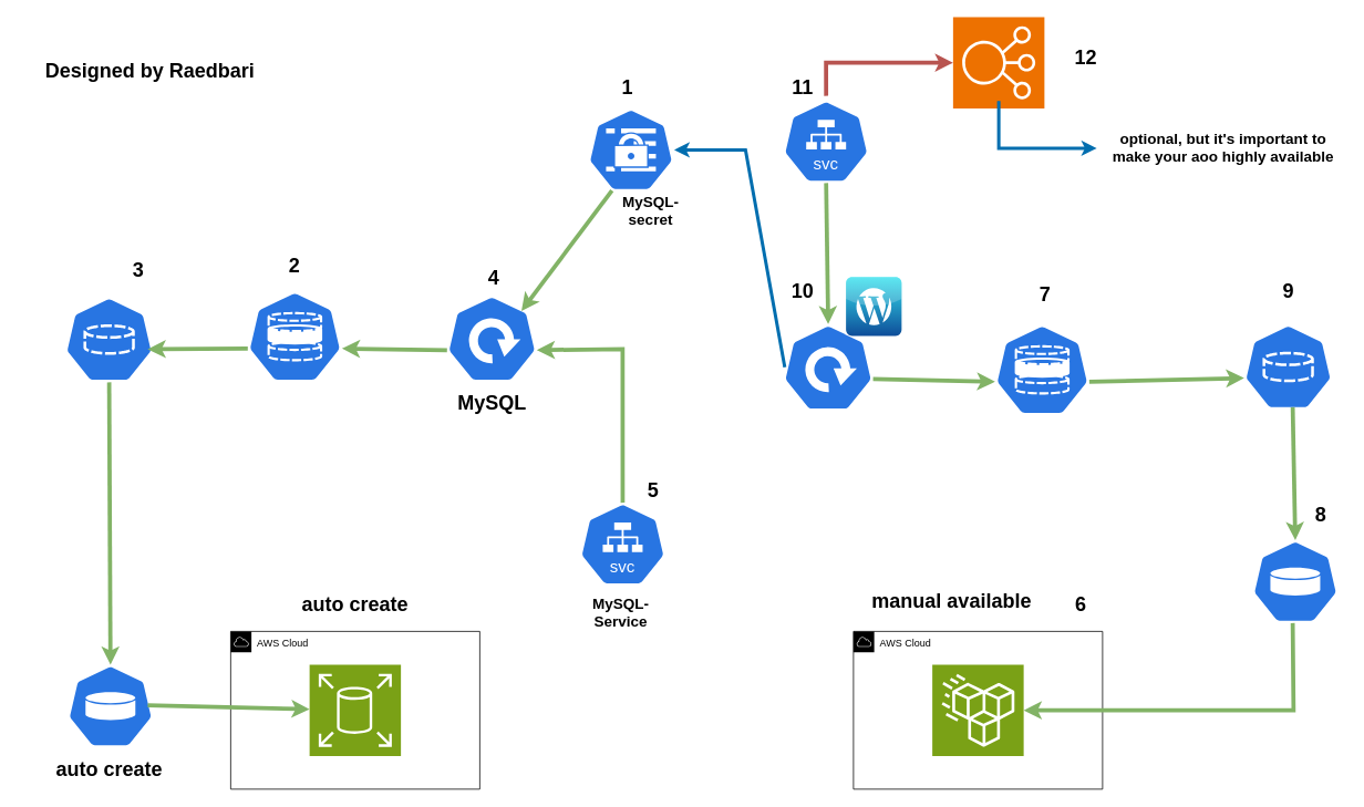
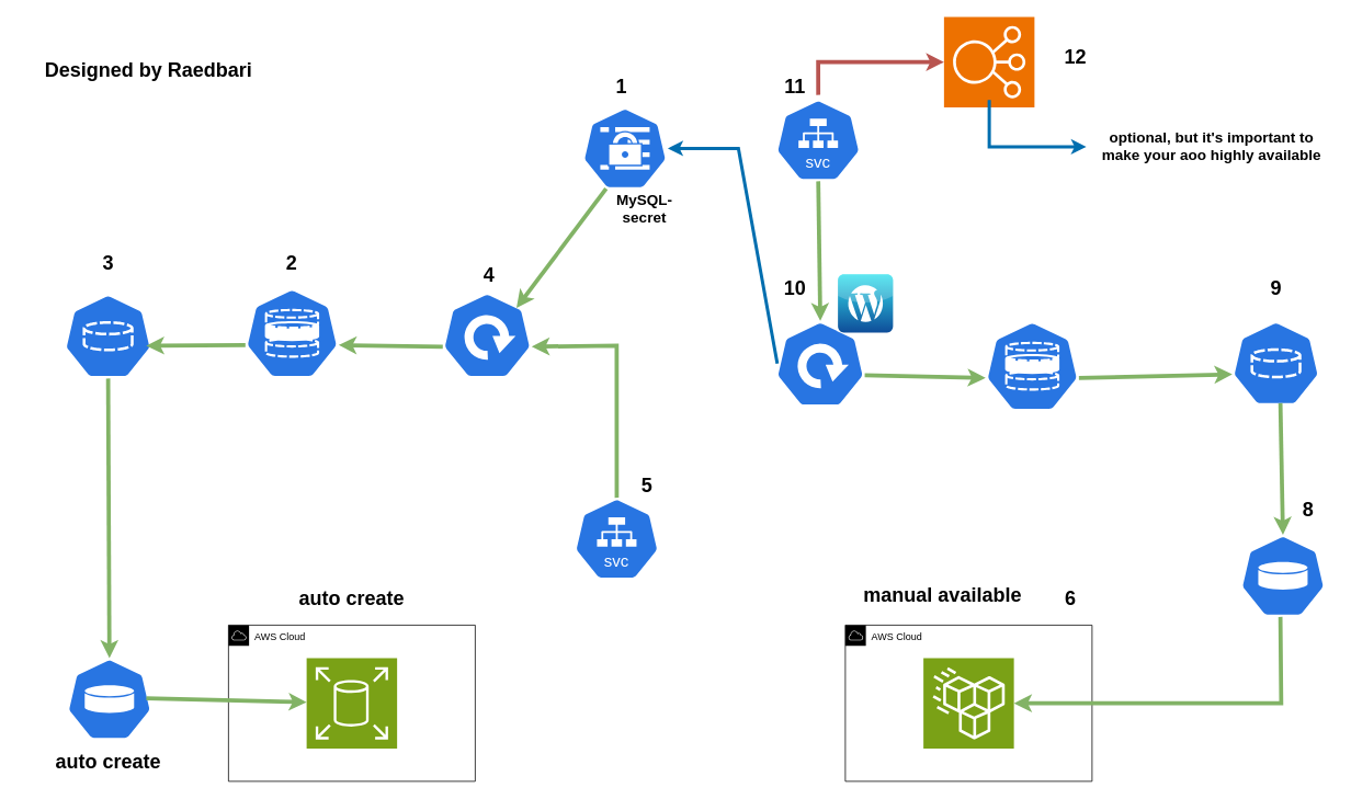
  <mxCell id="0" />
  <mxCell id="1" parent="0" />
  <mxCell id="2" value="" style="aspect=fixed;sketch=0;html=1;dashed=0;whitespace=wrap;verticalLabelPosition=bottom;verticalAlign=top;fillColor=#2875E2;strokeColor=#ffffff;points=[[0.005,0.63,0],[0.1,0.2,0],[0.9,0.2,0],[0.5,0,0],[0.995,0.63,0],[0.72,0.99,0],[0.5,1,0],[0.28,0.99,0]];shape=mxgraph.kubernetes.icon2;prIcon=secret" parent="1" vertex="1"><mxGeometry x="707" y="130" width="104.16" height="100" as="geometry" /></mxCell>
  <mxCell id="3" value="" style="aspect=fixed;sketch=0;html=1;dashed=0;whitespace=wrap;verticalLabelPosition=bottom;verticalAlign=top;fillColor=#2875E2;strokeColor=#ffffff;points=[[0.005,0.63,0],[0.1,0.2,0],[0.9,0.2,0],[0.5,0,0],[0.995,0.63,0],[0.72,0.99,0],[0.5,1,0],[0.28,0.99,0]];shape=mxgraph.kubernetes.icon2;prIcon=pv" parent="1" vertex="1"><mxGeometry x="80.12" y="800" width="104.17" height="100" as="geometry" /></mxCell>
  <mxCell id="4" value="" style="aspect=fixed;sketch=0;html=1;dashed=0;whitespace=wrap;verticalLabelPosition=bottom;verticalAlign=top;fillColor=#2875E2;strokeColor=#ffffff;points=[[0.005,0.63,0],[0.1,0.2,0],[0.9,0.2,0],[0.5,0,0],[0.995,0.63,0],[0.72,0.99,0],[0.5,1,0],[0.28,0.99,0]];shape=mxgraph.kubernetes.icon2;prIcon=pvc" parent="1" vertex="1"><mxGeometry x="77" y="357" width="107.29" height="103" as="geometry" /></mxCell>
  <mxCell id="5" value="" style="aspect=fixed;sketch=0;html=1;dashed=0;whitespace=wrap;verticalLabelPosition=bottom;verticalAlign=top;fillColor=#2875E2;strokeColor=#ffffff;points=[[0.005,0.63,0],[0.1,0.2,0],[0.9,0.2,0],[0.5,0,0],[0.995,0.63,0],[0.72,0.99,0],[0.5,1,0],[0.28,0.99,0]];shape=mxgraph.kubernetes.icon2;prIcon=deploy" parent="1" vertex="1"><mxGeometry x="537" y="355.2" width="109.17" height="104.8" as="geometry" /></mxCell>
  <mxCell id="6" value="" style="aspect=fixed;sketch=0;html=1;dashed=0;whitespace=wrap;verticalLabelPosition=bottom;verticalAlign=top;fillColor=#2875E2;strokeColor=#ffffff;points=[[0.005,0.63,0],[0.1,0.2,0],[0.9,0.2,0],[0.5,0,0],[0.995,0.63,0],[0.72,0.99,0],[0.5,1,0],[0.28,0.99,0]];shape=mxgraph.kubernetes.icon2;kubernetesLabel=1;prIcon=svc" parent="1" vertex="1"><mxGeometry x="697" y="605" width="104.17" height="100" as="geometry" /></mxCell>
  <mxCell id="7" value="" style="aspect=fixed;sketch=0;html=1;dashed=0;whitespace=wrap;verticalLabelPosition=bottom;verticalAlign=top;fillColor=#2875E2;strokeColor=#ffffff;points=[[0.005,0.63,0],[0.1,0.2,0],[0.9,0.2,0],[0.5,0,0],[0.995,0.63,0],[0.72,0.99,0],[0.5,1,0],[0.28,0.99,0]];shape=mxgraph.kubernetes.icon2;prIcon=sc" parent="1" vertex="1"><mxGeometry x="297" y="350" width="114.58" height="110" as="geometry" /></mxCell>
  <mxCell id="8" value="" style="aspect=fixed;sketch=0;html=1;dashed=0;whitespace=wrap;verticalLabelPosition=bottom;verticalAlign=top;fillColor=#2875E2;strokeColor=#ffffff;points=[[0.005,0.63,0],[0.1,0.2,0],[0.9,0.2,0],[0.5,0,0],[0.995,0.63,0],[0.72,0.99,0],[0.5,1,0],[0.28,0.99,0]];shape=mxgraph.kubernetes.icon2;prIcon=sc" parent="1" vertex="1"><mxGeometry x="1197" y="390" width="114.58" height="110" as="geometry" /></mxCell>
  <mxCell id="9" value="" style="endArrow=classic;html=1;rounded=0;entryX=0.826;entryY=0.18;entryDx=0;entryDy=0;entryPerimeter=0;exitX=0.28;exitY=0.99;exitDx=0;exitDy=0;exitPerimeter=0;fillColor=#d5e8d4;strokeColor=#82b366;strokeWidth=5;gradientColor=#97d077;" parent="1" source="2" target="5" edge="1"><mxGeometry width="50" height="50" relative="1" as="geometry"><mxPoint x="697" y="290" as="sourcePoint" /><mxPoint x="757" y="230" as="targetPoint" /><Array as="points" /></mxGeometry></mxCell>
  <mxCell id="10" value="" style="endArrow=classic;html=1;rounded=0;entryX=0.932;entryY=0.612;entryDx=0;entryDy=0;entryPerimeter=0;exitX=0.005;exitY=0.63;exitDx=0;exitDy=0;exitPerimeter=0;fillColor=#d5e8d4;strokeColor=#82b366;strokeWidth=5;gradientColor=#97d077;" parent="1" source="7" target="4" edge="1"><mxGeometry width="50" height="50" relative="1" as="geometry"><mxPoint x="237" y="470" as="sourcePoint" /><mxPoint x="287" y="420" as="targetPoint" /></mxGeometry></mxCell>
  <mxCell id="11" value="" style="endArrow=classic;html=1;rounded=0;exitX=0.005;exitY=0.63;exitDx=0;exitDy=0;exitPerimeter=0;entryX=0.995;entryY=0.63;entryDx=0;entryDy=0;entryPerimeter=0;fillColor=#d5e8d4;strokeColor=#82b366;strokeWidth=5;gradientColor=#97d077;" parent="1" source="5" target="7" edge="1"><mxGeometry width="50" height="50" relative="1" as="geometry"><mxPoint x="477" y="450" as="sourcePoint" /><mxPoint x="411" y="419" as="targetPoint" /></mxGeometry></mxCell>
  <mxCell id="12" value="" style="endArrow=classic;html=1;rounded=0;entryX=0.5;entryY=0;entryDx=0;entryDy=0;entryPerimeter=0;exitX=0.5;exitY=1;exitDx=0;exitDy=0;exitPerimeter=0;fillColor=#d5e8d4;strokeColor=#82b366;strokeWidth=5;gradientColor=#97d077;" parent="1" source="4" target="3" edge="1"><mxGeometry width="50" height="50" relative="1" as="geometry"><mxPoint x="80.12" y="580" as="sourcePoint" /><mxPoint x="210.12" y="510" as="targetPoint" /><Array as="points" /></mxGeometry></mxCell>
  <mxCell id="13" value="" style="endArrow=classic;html=1;rounded=0;exitX=0.5;exitY=0;exitDx=0;exitDy=0;exitPerimeter=0;entryX=0.995;entryY=0.63;entryDx=0;entryDy=0;entryPerimeter=0;fillColor=#d5e8d4;strokeColor=#82b366;strokeWidth=5;gradientColor=#97d077;" parent="1" source="6" target="5" edge="1"><mxGeometry width="50" height="50" relative="1" as="geometry"><mxPoint x="727" y="500" as="sourcePoint" /><mxPoint x="749" y="410" as="targetPoint" /><Array as="points"><mxPoint x="749" y="420" /></Array></mxGeometry></mxCell>
  <mxCell id="14" value="" style="aspect=fixed;sketch=0;html=1;dashed=0;whitespace=wrap;verticalLabelPosition=bottom;verticalAlign=top;fillColor=#2875E2;strokeColor=#ffffff;points=[[0.005,0.63,0],[0.1,0.2,0],[0.9,0.2,0],[0.5,0,0],[0.995,0.63,0],[0.72,0.99,0],[0.5,1,0],[0.28,0.99,0]];shape=mxgraph.kubernetes.icon2;kubernetesLabel=1;prIcon=svc" parent="1" vertex="1"><mxGeometry x="942" y="120" width="104.17" height="100" as="geometry" /></mxCell>
  <mxCell id="15" value="" style="aspect=fixed;sketch=0;html=1;dashed=0;whitespace=wrap;verticalLabelPosition=bottom;verticalAlign=top;fillColor=#2875E2;strokeColor=#ffffff;points=[[0.005,0.63,0],[0.1,0.2,0],[0.9,0.2,0],[0.5,0,0],[0.995,0.63,0],[0.72,0.99,0],[0.5,1,0],[0.28,0.99,0]];shape=mxgraph.kubernetes.icon2;prIcon=pv" parent="1" vertex="1"><mxGeometry x="1507" y="650" width="104.17" height="100" as="geometry" /></mxCell>
  <mxCell id="16" value="" style="aspect=fixed;sketch=0;html=1;dashed=0;whitespace=wrap;verticalLabelPosition=bottom;verticalAlign=top;fillColor=#2875E2;strokeColor=#ffffff;points=[[0.005,0.63,0],[0.1,0.2,0],[0.9,0.2,0],[0.5,0,0],[0.995,0.63,0],[0.72,0.99,0],[0.5,1,0],[0.28,0.99,0]];shape=mxgraph.kubernetes.icon2;prIcon=pvc" parent="1" vertex="1"><mxGeometry x="1497" y="390" width="107.29" height="103" as="geometry" /></mxCell>
  <mxCell id="17" value="" style="aspect=fixed;sketch=0;html=1;dashed=0;whitespace=wrap;verticalLabelPosition=bottom;verticalAlign=top;fillColor=#2875E2;strokeColor=#ffffff;points=[[0.005,0.63,0],[0.1,0.2,0],[0.9,0.2,0],[0.5,0,0],[0.995,0.63,0],[0.72,0.99,0],[0.5,1,0],[0.28,0.99,0]];shape=mxgraph.kubernetes.icon2;prIcon=deploy" parent="1" vertex="1"><mxGeometry x="942" y="390" width="109.17" height="104.8" as="geometry" /></mxCell>
  <mxCell id="18" value="AWS Cloud" style="points=[[0,0],[0.25,0],[0.5,0],[0.75,0],[1,0],[1,0.25],[1,0.5],[1,0.75],[1,1],[0.75,1],[0.5,1],[0.25,1],[0,1],[0,0.75],[0,0.5],[0,0.25]];outlineConnect=0;html=1;whiteSpace=wrap;fontSize=12;fontStyle=0;container=1;pointerEvents=0;collapsible=0;recursiveResize=0;shape=mxgraph.aws4.group;grIcon=mxgraph.aws4.group_aws_cloud;verticalAlign=top;align=left;spacingLeft=30;dashed=0;" parent="1" vertex="1"><mxGeometry x="1027" y="760" width="300" height="190" as="geometry" /></mxCell>
  <mxCell id="19" value="" style="sketch=0;points=[[0,0,0],[0.25,0,0],[0.5,0,0],[0.75,0,0],[1,0,0],[0,1,0],[0.25,1,0],[0.5,1,0],[0.75,1,0],[1,1,0],[0,0.25,0],[0,0.5,0],[0,0.75,0],[1,0.25,0],[1,0.5,0],[1,0.75,0]];outlineConnect=0;fontColor=#232F3E;fillColor=#7AA116;strokeColor=#ffffff;dashed=0;verticalLabelPosition=bottom;verticalAlign=top;align=center;html=1;fontSize=12;fontStyle=0;aspect=fixed;shape=mxgraph.aws4.resourceIcon;resIcon=mxgraph.aws4.efs_standard;" parent="18" vertex="1"><mxGeometry x="95" y="40" width="110" height="110" as="geometry" /></mxCell>
  <mxCell id="20" value="AWS Cloud" style="points=[[0,0],[0.25,0],[0.5,0],[0.75,0],[1,0],[1,0.25],[1,0.5],[1,0.75],[1,1],[0.75,1],[0.5,1],[0.25,1],[0,1],[0,0.75],[0,0.5],[0,0.25]];outlineConnect=0;html=1;whiteSpace=wrap;fontSize=12;fontStyle=0;container=1;pointerEvents=0;collapsible=0;recursiveResize=0;shape=mxgraph.aws4.group;grIcon=mxgraph.aws4.group_aws_cloud;verticalAlign=top;align=left;spacingLeft=30;dashed=0;" parent="1" vertex="1"><mxGeometry x="277" y="760" width="300" height="190" as="geometry" /></mxCell>
  <mxCell id="21" value="" style="sketch=0;points=[[0,0,0],[0.25,0,0],[0.5,0,0],[0.75,0,0],[1,0,0],[0,1,0],[0.25,1,0],[0.5,1,0],[0.75,1,0],[1,1,0],[0,0.25,0],[0,0.5,0],[0,0.75,0],[1,0.25,0],[1,0.5,0],[1,0.75,0]];outlineConnect=0;fontColor=#232F3E;fillColor=#7AA116;strokeColor=#ffffff;dashed=0;verticalLabelPosition=bottom;verticalAlign=top;align=center;html=1;fontSize=12;fontStyle=0;aspect=fixed;shape=mxgraph.aws4.resourceIcon;resIcon=mxgraph.aws4.elastic_block_store;" parent="20" vertex="1"><mxGeometry x="95.0" y="40" width="110" height="110" as="geometry" /></mxCell>
  <mxCell id="22" value="" style="endArrow=classic;html=1;rounded=0;fillColor=#d5e8d4;strokeColor=#82b366;strokeWidth=5;gradientColor=#97d077;exitX=0.931;exitY=0.49;exitDx=0;exitDy=0;exitPerimeter=0;" parent="1" source="3" target="21" edge="1"><mxGeometry width="50" height="50" relative="1" as="geometry"><mxPoint x="187" y="784.29" as="sourcePoint" /><mxPoint x="297" y="784" as="targetPoint" /></mxGeometry></mxCell>
  <mxCell id="23" value="" style="endArrow=classic;html=1;rounded=0;entryX=1;entryY=0.5;entryDx=0;entryDy=0;entryPerimeter=0;exitX=0.28;exitY=0.99;exitDx=0;exitDy=0;exitPerimeter=0;fillColor=#d5e8d4;strokeColor=#82b366;strokeWidth=5;gradientColor=#97d077;" parent="1" target="19" edge="1"><mxGeometry width="50" height="50" relative="1" as="geometry"><mxPoint x="1556" y="750" as="sourcePoint" /><mxPoint x="1417" y="905" as="targetPoint" /><Array as="points"><mxPoint x="1557" y="855" /></Array></mxGeometry></mxCell>
  <mxCell id="24" value="" style="endArrow=classic;html=1;rounded=0;entryX=0.5;entryY=0;entryDx=0;entryDy=0;entryPerimeter=0;exitX=0.28;exitY=0.99;exitDx=0;exitDy=0;exitPerimeter=0;fillColor=#d5e8d4;strokeColor=#82b366;strokeWidth=5;gradientColor=#97d077;" parent="1" target="15" edge="1"><mxGeometry width="50" height="50" relative="1" as="geometry"><mxPoint x="1556" y="490" as="sourcePoint" /><mxPoint x="1417" y="645" as="targetPoint" /><Array as="points" /></mxGeometry></mxCell>
  <mxCell id="25" value="" style="endArrow=classic;html=1;rounded=0;exitX=0.995;exitY=0.63;exitDx=0;exitDy=0;exitPerimeter=0;fillColor=#d5e8d4;strokeColor=#82b366;strokeWidth=5;gradientColor=#97d077;entryX=0.005;entryY=0.63;entryDx=0;entryDy=0;entryPerimeter=0;" parent="1" source="8" target="16" edge="1"><mxGeometry width="50" height="50" relative="1" as="geometry"><mxPoint x="1507" y="450" as="sourcePoint" /><mxPoint x="1497" y="445" as="targetPoint" /><Array as="points" /></mxGeometry></mxCell>
  <mxCell id="26" value="" style="endArrow=classic;html=1;rounded=0;exitX=0.995;exitY=0.63;exitDx=0;exitDy=0;exitPerimeter=0;fillColor=#d5e8d4;strokeColor=#82b366;strokeWidth=5;gradientColor=#97d077;entryX=0.005;entryY=0.63;entryDx=0;entryDy=0;entryPerimeter=0;" parent="1" source="17" target="8" edge="1"><mxGeometry width="50" height="50" relative="1" as="geometry"><mxPoint x="1037" y="460" as="sourcePoint" /><mxPoint x="1167" y="460" as="targetPoint" /><Array as="points" /></mxGeometry></mxCell>
  <mxCell id="27" value="" style="endArrow=classic;html=1;rounded=0;fillColor=#d5e8d4;strokeColor=#82b366;strokeWidth=5;gradientColor=#97d077;entryX=0.5;entryY=0;entryDx=0;entryDy=0;entryPerimeter=0;exitX=0.5;exitY=1;exitDx=0;exitDy=0;exitPerimeter=0;" parent="1" source="14" target="17" edge="1"><mxGeometry width="50" height="50" relative="1" as="geometry"><mxPoint x="997" y="230" as="sourcePoint" /><mxPoint x="1184" y="220" as="targetPoint" /><Array as="points" /></mxGeometry></mxCell>
  <mxCell id="28" value="" style="sketch=0;points=[[0,0,0],[0.25,0,0],[0.5,0,0],[0.75,0,0],[1,0,0],[0,1,0],[0.25,1,0],[0.5,1,0],[0.75,1,0],[1,1,0],[0,0.25,0],[0,0.5,0],[0,0.75,0],[1,0.25,0],[1,0.5,0],[1,0.75,0]];outlineConnect=0;fontColor=#232F3E;fillColor=#ED7100;strokeColor=#ffffff;dashed=0;verticalLabelPosition=bottom;verticalAlign=top;align=center;html=1;fontSize=12;fontStyle=0;aspect=fixed;shape=mxgraph.aws4.resourceIcon;resIcon=mxgraph.aws4.elastic_load_balancing;" parent="1" vertex="1"><mxGeometry x="1147" width="110" height="110" as="geometry" y="20" /></mxCell>
  <mxCell id="29" value="" style="endArrow=classic;html=1;rounded=0;fillColor=#f8cecc;strokeColor=#b85450;strokeWidth=5;exitX=0.5;exitY=0;exitDx=0;exitDy=0;exitPerimeter=0;" parent="1" edge="1"><mxGeometry width="50" height="50" relative="1" as="geometry"><mxPoint x="994.085" y="115" as="sourcePoint" /><mxPoint x="1147" y="75" as="targetPoint" /><Array as="points"><mxPoint x="994" y="75" /></Array></mxGeometry></mxCell>
  <mxCell id="30" value="" style="endArrow=classic;html=1;rounded=0;fillColor=#1ba1e2;strokeColor=#006EAF;strokeWidth=4;exitX=0.021;exitY=0.495;exitDx=0;exitDy=0;exitPerimeter=0;" parent="1" source="17" target="2" edge="1"><mxGeometry width="50" height="50" relative="1" as="geometry"><mxPoint x="837.085" y="380" as="sourcePoint" /><mxPoint x="990" y="340" as="targetPoint" /><Array as="points"><mxPoint x="897" y="180" /></Array></mxGeometry></mxCell>
  <mxCell id="31" value="&lt;h1&gt;Designed by Raedbari&lt;/h1&gt;" style="text;html=1;align=center;verticalAlign=middle;whiteSpace=wrap;rounded=0;" parent="1" vertex="1"><mxGeometry x="47" y="30" width="266.35" height="110" as="geometry" /></mxCell>
  <mxCell id="32" value="" style="dashed=0;outlineConnect=0;html=1;align=center;labelPosition=center;verticalLabelPosition=bottom;verticalAlign=top;shape=mxgraph.webicons.wordpress;fillColor=#35E2EE;gradientColor=#0E4D99" parent="1" vertex="1"><mxGeometry x="1018" y="333" width="67" height="71" as="geometry" /></mxCell>
  <mxCell id="33" value="&lt;h1&gt;1&lt;/h1&gt;" style="text;html=1;align=center;verticalAlign=middle;whiteSpace=wrap;rounded=0;" parent="1" vertex="1"><mxGeometry x="725" y="90" width="60" height="30" as="geometry" /></mxCell>
  <mxCell id="34" value="&lt;h1&gt;2&lt;/h1&gt;" style="text;html=1;align=center;verticalAlign=middle;whiteSpace=wrap;rounded=0;" parent="1" vertex="1"><mxGeometry x="324.29" y="305" width="60" height="30" as="geometry" /></mxCell>
- <mxCell id="35" value="&lt;h1&gt;3&lt;/h1&gt;" style="text;html=1;align=center;verticalAlign=middle;whiteSpace=wrap;rounded=0;" parent="1" vertex="1"><mxGeometry x="135.65" y="310" width="60" height="30" as="geometry" /></mxCell>
+ <mxCell id="35" value="&lt;h1&gt;3&lt;/h1&gt;" style="text;html=1;align=center;verticalAlign=middle;whiteSpace=wrap;rounded=0;" parent="1" vertex="1"><mxGeometry x="100.65" y="305" width="60" height="30" as="geometry" /></mxCell>
  <mxCell id="36" value="&lt;h1&gt;4&lt;/h1&gt;" style="text;html=1;align=center;verticalAlign=middle;whiteSpace=wrap;rounded=0;" parent="1" vertex="1"><mxGeometry x="564" y="319" width="60" height="30" as="geometry" /></mxCell>
  <mxCell id="37" value="&lt;h1&gt;5&lt;/h1&gt;" style="text;html=1;align=center;verticalAlign=middle;whiteSpace=wrap;rounded=0;" parent="1" vertex="1"><mxGeometry x="756" y="575" width="60" height="30" as="geometry" /></mxCell>
  <mxCell id="38" value="&lt;h1&gt;auto create&lt;/h1&gt;" style="text;html=1;align=center;verticalAlign=middle;whiteSpace=wrap;rounded=0;rotation=0;" parent="1" vertex="1"><mxGeometry x="20.65" y="910" width="220" height="34" as="geometry" /></mxCell>
  <mxCell id="39" value="&lt;h1&gt;auto create&lt;/h1&gt;" style="text;html=1;align=center;verticalAlign=middle;whiteSpace=wrap;rounded=0;" parent="1" vertex="1"><mxGeometry x="317" y="711" width="220" height="34" as="geometry" /></mxCell>
- <mxCell id="40" value="&lt;h1&gt;7&lt;/h1&gt;" style="text;html=1;align=center;verticalAlign=middle;whiteSpace=wrap;rounded=0;" parent="1" vertex="1"><mxGeometry x="1228" y="339" width="60" height="30" as="geometry" /></mxCell>
  <mxCell id="41" value="&lt;h1&gt;8&lt;span style=&quot;color: rgba(0, 0, 0, 0); font-family: monospace; font-size: 0px; text-align: start; text-wrap-mode: nowrap; background-color: transparent; font-weight: normal;&quot;&gt;%3CmxGraphModel%3E%3Croot%3E%3CmxCell%20id%3D%220%22%2F%3E%3CmxCell%20id%3D%221%22%20parent%3D%220%22%2F%3E%3CmxCell%20id%3D%222%22%20value%3D%22%26lt%3Bh1%26gt%3B4%26lt%3B%2Fh1%26gt%3B%22%20style%3D%22text%3Bhtml%3D1%3Balign%3Dcenter%3BverticalAlign%3Dmiddle%3BwhiteSpace%3Dwrap%3Brounded%3D0%3B%22%20vertex%3D%221%22%20parent%3D%221%22%3E%3CmxGeometry%20x%3D%22537%22%20y%3D%22289%22%20width%3D%2260%22%20height%3D%2230%22%20as%3D%22geometry%22%2F%3E%3C%2FmxCell%3E%3C%2Froot%3E%3C%2FmxGraphModel%3E&lt;/span&gt;&lt;/h1&gt;" style="text;html=1;align=center;verticalAlign=middle;whiteSpace=wrap;rounded=0;" parent="1" vertex="1"><mxGeometry x="1560" y="605" width="60" height="30" as="geometry" /></mxCell>
  <mxCell id="42" value="&lt;h1&gt;6&lt;/h1&gt;" style="text;html=1;align=center;verticalAlign=middle;whiteSpace=wrap;rounded=0;" parent="1" vertex="1"><mxGeometry x="1271" y="713" width="60" height="30" as="geometry" /></mxCell>
  <mxCell id="43" value="&lt;h1&gt;9&lt;/h1&gt;" style="text;html=1;align=center;verticalAlign=middle;whiteSpace=wrap;rounded=0;" parent="1" vertex="1"><mxGeometry x="1520.65" y="335" width="60" height="30" as="geometry" /></mxCell>
  <mxCell id="44" value="&lt;h1&gt;10&lt;/h1&gt;" style="text;html=1;align=center;verticalAlign=middle;whiteSpace=wrap;rounded=0;" parent="1" vertex="1"><mxGeometry x="936" y="335" width="60" height="30" as="geometry" /></mxCell>
  <mxCell id="45" value="&lt;h1&gt;11&lt;span style=&quot;color: rgba(0, 0, 0, 0); font-family: monospace; font-size: 0px; text-align: start; text-wrap-mode: nowrap; background-color: transparent; font-weight: normal;&quot;&gt;%3CmxGraphModel%3E%3Croot%3E%3CmxCell%20id%3D%220%22%2F%3E%3CmxCell%20id%3D%221%22%20parent%3D%220%22%2F%3E%3CmxCell%20id%3D%222%22%20value%3D%22%26lt%3Bh1%26gt%3B4%26lt%3B%2Fh1%26gt%3B%22%20style%3D%22text%3Bhtml%3D1%3Balign%3Dcenter%3BverticalAlign%3Dmiddle%3BwhiteSpace%3Dwrap%3Brounded%3D0%3B%22%20vertex%3D%221%22%20parent%3D%221%22%3E%3CmxGeometry%20x%3D%22537%22%20y%3D%22289%22%20width%3D%2260%22%20height%3D%2230%22%20as%3D%22geometry%22%2F%3E%3C%2FmxCell%3E%3C%2Froot%3E%3C%2FmxGraphModel%3E&lt;/span&gt;&lt;/h1&gt;" style="text;html=1;align=center;verticalAlign=middle;whiteSpace=wrap;rounded=0;" parent="1" vertex="1"><mxGeometry x="936" y="90" width="60" height="30" as="geometry" /></mxCell>
  <mxCell id="46" value="&lt;h1&gt;12&lt;/h1&gt;" style="text;html=1;align=center;verticalAlign=middle;whiteSpace=wrap;rounded=0;" parent="1" vertex="1"><mxGeometry x="1277" y="54" width="60" height="30" as="geometry" /></mxCell>
  <mxCell id="47" value="&lt;h1&gt;manual available&lt;/h1&gt;" style="text;html=1;align=center;verticalAlign=middle;whiteSpace=wrap;rounded=0;" parent="1" vertex="1"><mxGeometry x="1034" y="700" width="223" height="47" as="geometry" /></mxCell>
  <mxCell id="48" value="" style="endArrow=classic;html=1;rounded=0;exitX=0.5;exitY=1;exitDx=0;exitDy=0;exitPerimeter=0;fillColor=#1ba1e2;strokeColor=#006EAF;strokeWidth=4;" parent="1" edge="1"><mxGeometry width="50" height="50" relative="1" as="geometry"><mxPoint x="1202" y="121" as="sourcePoint" /><mxPoint x="1320" y="178" as="targetPoint" /><Array as="points"><mxPoint x="1202" y="178" /></Array></mxGeometry></mxCell>
  <mxCell id="49" value="&lt;h2&gt;optional, but it's important to make your aoo highly available&lt;/h2&gt;" style="text;html=1;align=center;verticalAlign=middle;whiteSpace=wrap;rounded=0;fontFamily=Helvetica;fontSize=12;" parent="1" vertex="1"><mxGeometry x="1334.17" y="136" width="277" height="84" as="geometry" /></mxCell>
- <mxCell id="50" value="&lt;h1&gt;MySQL&lt;/h1&gt;" style="text;html=1;align=center;verticalAlign=middle;whiteSpace=wrap;rounded=0;" parent="1" vertex="1"><mxGeometry x="561.58" y="470" width="60" height="30" as="geometry" /></mxCell>
  <mxCell id="51" value="&lt;h2&gt;MySQL-secret&lt;/h2&gt;" style="text;html=1;align=center;verticalAlign=middle;whiteSpace=wrap;rounded=0;" parent="1" vertex="1"><mxGeometry x="726" y="239" width="114" height="30" as="geometry" /></mxCell>
- <mxCell id="52" value="&lt;h2&gt;MySQL-Service&lt;/h2&gt;" style="text;html=1;align=center;verticalAlign=middle;whiteSpace=wrap;rounded=0;" parent="1" vertex="1"><mxGeometry x="717" y="723" width="60" height="30" as="geometry" /></mxCell>
